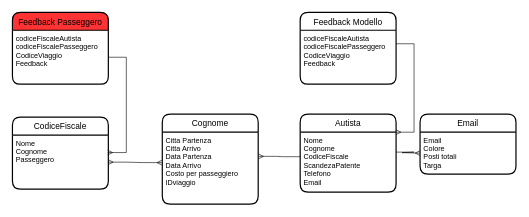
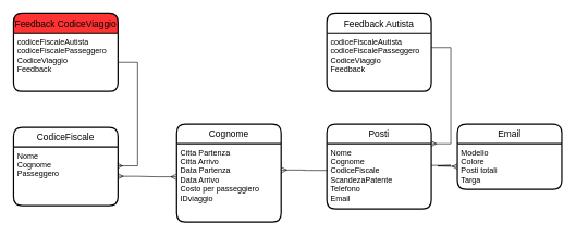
  <mxCell id="0" />
  <mxCell id="1" parent="0" />
- <mxCell id="2" value="Autista" style="swimlane;childLayout=stackLayout;horizontal=1;startSize=30;horizontalStack=0;rounded=1;fontSize=14;fontStyle=0;strokeWidth=2;resizeParent=0;resizeLast=1;shadow=0;dashed=0;align=center;" parent="1" vertex="1"><mxGeometry x="500" y="190" width="160" height="130" as="geometry" /></mxCell>
+ <mxCell id="2" value="Posti" style="swimlane;childLayout=stackLayout;horizontal=1;startSize=30;horizontalStack=0;rounded=1;fontSize=14;fontStyle=0;strokeWidth=2;resizeParent=0;resizeLast=1;shadow=0;dashed=0;align=center;" parent="1" vertex="1"><mxGeometry x="500" y="190" width="160" height="130" as="geometry" /></mxCell>
  <mxCell id="3" value="Nome&#10;Cognome&#10;CodiceFiscale&#10;ScandezaPatente&#10;Telefono&#10;Email" style="align=left;strokeColor=none;fillColor=none;spacingLeft=4;fontSize=12;verticalAlign=top;resizable=0;rotatable=0;part=1;" parent="2" vertex="1"><mxGeometry y="30" width="160" height="100" as="geometry" /></mxCell>
  <mxCell id="4" value="Cognome" style="swimlane;childLayout=stackLayout;horizontal=1;startSize=30;horizontalStack=0;rounded=1;fontSize=14;fontStyle=0;strokeWidth=2;resizeParent=0;resizeLast=1;shadow=0;dashed=0;align=center;" parent="1" vertex="1"><mxGeometry x="270" y="190" width="160" height="150" as="geometry" /></mxCell>
  <mxCell id="5" value="Citta Partenza&#10;Citta Arrivo&#10;Data Partenza&#10;Data Arrivo&#10;Costo per passeggiero&#10;IDviaggio" style="align=left;strokeColor=none;fillColor=none;spacingLeft=4;fontSize=12;verticalAlign=top;resizable=0;rotatable=0;part=1;" parent="4" vertex="1"><mxGeometry y="30" width="160" height="120" as="geometry" /></mxCell>
  <mxCell id="6" value="Email" style="swimlane;childLayout=stackLayout;horizontal=1;startSize=30;horizontalStack=0;rounded=1;fontSize=14;fontStyle=0;strokeWidth=2;resizeParent=0;resizeLast=1;shadow=0;dashed=0;align=center;" parent="1" vertex="1"><mxGeometry x="700" y="190" width="160" height="100" as="geometry" /></mxCell>
- <mxCell id="7" value="Email&#10;Colore&#10;Posti totali&#10;Targa" style="align=left;strokeColor=none;fillColor=none;spacingLeft=4;fontSize=12;verticalAlign=top;resizable=0;rotatable=0;part=1;" parent="6" vertex="1"><mxGeometry y="30" width="160" height="70" as="geometry" /></mxCell>
+ <mxCell id="7" value="Modello&#10;Colore&#10;Posti totali&#10;Targa" style="align=left;strokeColor=none;fillColor=none;spacingLeft=4;fontSize=12;verticalAlign=top;resizable=0;rotatable=0;part=1;" parent="6" vertex="1"><mxGeometry y="30" width="160" height="70" as="geometry" /></mxCell>
  <mxCell id="8" value="" style="edgeStyle=entityRelationEdgeStyle;fontSize=12;html=1;endArrow=ERmany;rounded=0;exitX=1;exitY=0.333;exitDx=0;exitDy=0;exitPerimeter=0;entryX=0;entryY=0.5;entryDx=0;entryDy=0;" parent="1" source="3" target="7" edge="1"><mxGeometry width="100" height="100" relative="1" as="geometry"><mxPoint x="660" y="330" as="sourcePoint" /><mxPoint x="700" y="250" as="targetPoint" /></mxGeometry></mxCell>
  <mxCell id="9" value="CodiceFiscale" style="swimlane;childLayout=stackLayout;horizontal=1;startSize=30;horizontalStack=0;rounded=1;fontSize=14;fontStyle=0;strokeWidth=2;resizeParent=0;resizeLast=1;shadow=0;dashed=0;align=center;" parent="1" vertex="1"><mxGeometry x="20" y="195" width="160" height="120" as="geometry" /></mxCell>
  <mxCell id="10" value="Nome&#10;Cognome&#10;Passeggero&#10;" style="align=left;strokeColor=none;fillColor=none;spacingLeft=4;fontSize=12;verticalAlign=top;resizable=0;rotatable=0;part=1;" parent="9" vertex="1"><mxGeometry y="30" width="160" height="90" as="geometry" /></mxCell>
- <mxCell id="11" value="Feedback Passeggero" style="swimlane;childLayout=stackLayout;horizontal=1;startSize=30;horizontalStack=0;rounded=1;fontSize=14;fontStyle=0;strokeWidth=2;resizeParent=0;resizeLast=1;shadow=0;dashed=0;align=center;fillColor=#FF3333;" parent="1" vertex="1"><mxGeometry x="20" y="20" width="160" height="120" as="geometry" /></mxCell>
+ <mxCell id="11" value="Feedback CodiceViaggio" style="swimlane;childLayout=stackLayout;horizontal=1;startSize=30;horizontalStack=0;rounded=1;fontSize=14;fontStyle=0;strokeWidth=2;resizeParent=0;resizeLast=1;shadow=0;dashed=0;align=center;fillColor=#FF3333;" parent="1" vertex="1"><mxGeometry x="20" y="20" width="160" height="120" as="geometry" /></mxCell>
  <mxCell id="12" value="codiceFiscaleAutista&#10;codiceFiscalePasseggero&#10;CodiceViaggio&#10;Feedback" style="align=left;strokeColor=none;fillColor=none;spacingLeft=4;fontSize=12;verticalAlign=top;resizable=0;rotatable=0;part=1;" parent="11" vertex="1"><mxGeometry y="30" width="160" height="90" as="geometry" /></mxCell>
- <mxCell id="13" value="Feedback Modello" style="swimlane;childLayout=stackLayout;horizontal=1;startSize=30;horizontalStack=0;rounded=1;fontSize=14;fontStyle=0;strokeWidth=2;resizeParent=0;resizeLast=1;shadow=0;dashed=0;align=center;" parent="1" vertex="1"><mxGeometry x="500" y="20" width="160" height="120" as="geometry" /></mxCell>
+ <mxCell id="13" value="Feedback Autista" style="swimlane;childLayout=stackLayout;horizontal=1;startSize=30;horizontalStack=0;rounded=1;fontSize=14;fontStyle=0;strokeWidth=2;resizeParent=0;resizeLast=1;shadow=0;dashed=0;align=center;" parent="1" vertex="1"><mxGeometry x="500" y="20" width="160" height="120" as="geometry" /></mxCell>
  <mxCell id="14" value="codiceFiscaleAutista&#10;codiceFiscalePasseggero&#10;CodiceViaggio&#10;Feedback" style="align=left;strokeColor=none;fillColor=none;spacingLeft=4;fontSize=12;verticalAlign=top;resizable=0;rotatable=0;part=1;" parent="13" vertex="1"><mxGeometry y="30" width="160" height="90" as="geometry" /></mxCell>
  <mxCell id="15" value="" style="edgeStyle=entityRelationEdgeStyle;fontSize=12;html=1;endArrow=ERmany;rounded=0;exitX=0.003;exitY=0.409;exitDx=0;exitDy=0;exitPerimeter=0;entryX=1.004;entryY=0.336;entryDx=0;entryDy=0;entryPerimeter=0;" parent="1" source="3" target="5" edge="1"><mxGeometry width="100" height="100" relative="1" as="geometry"><mxPoint x="450" y="380" as="sourcePoint" /><mxPoint x="550" y="280" as="targetPoint" /></mxGeometry></mxCell>
  <mxCell id="16" value="" style="edgeStyle=entityRelationEdgeStyle;fontSize=12;html=1;endArrow=ERmany;startArrow=ERmany;rounded=0;exitX=-0.005;exitY=0.423;exitDx=0;exitDy=0;exitPerimeter=0;entryX=1;entryY=0.5;entryDx=0;entryDy=0;" parent="1" source="5" target="10" edge="1"><mxGeometry width="100" height="100" relative="1" as="geometry"><mxPoint x="90.571" y="380" as="sourcePoint" /><mxPoint x="240" y="269" as="targetPoint" /></mxGeometry></mxCell>
  <mxCell id="17" value="" style="edgeStyle=entityRelationEdgeStyle;fontSize=12;html=1;endArrow=ERmany;rounded=0;entryX=1;entryY=0;entryDx=0;entryDy=0;exitX=1;exitY=0.25;exitDx=0;exitDy=0;" parent="1" source="14" target="3" edge="1"><mxGeometry width="100" height="100" relative="1" as="geometry"><mxPoint x="660" y="410" as="sourcePoint" /><mxPoint x="660" y="410" as="targetPoint" /></mxGeometry></mxCell>
  <mxCell id="18" value="" style="edgeStyle=entityRelationEdgeStyle;fontSize=12;html=1;endArrow=ERmany;rounded=0;entryX=0.994;entryY=0.322;entryDx=0;entryDy=0;entryPerimeter=0;" parent="1" source="12" target="10" edge="1"><mxGeometry width="100" height="100" relative="1" as="geometry"><mxPoint x="-160" y="330" as="sourcePoint" /><mxPoint y="230" as="targetPoint" x="230" /></mxGeometry></mxCell>
